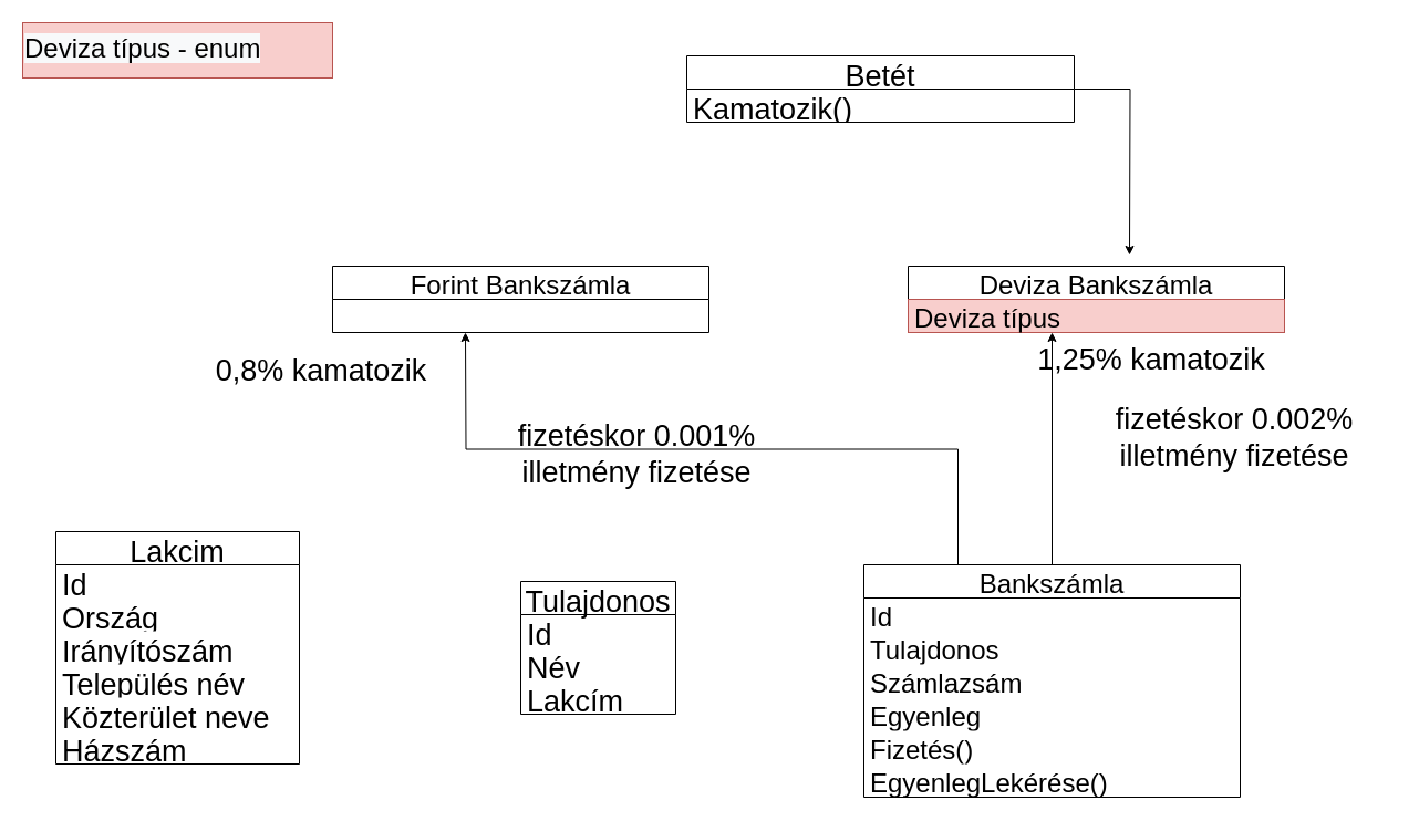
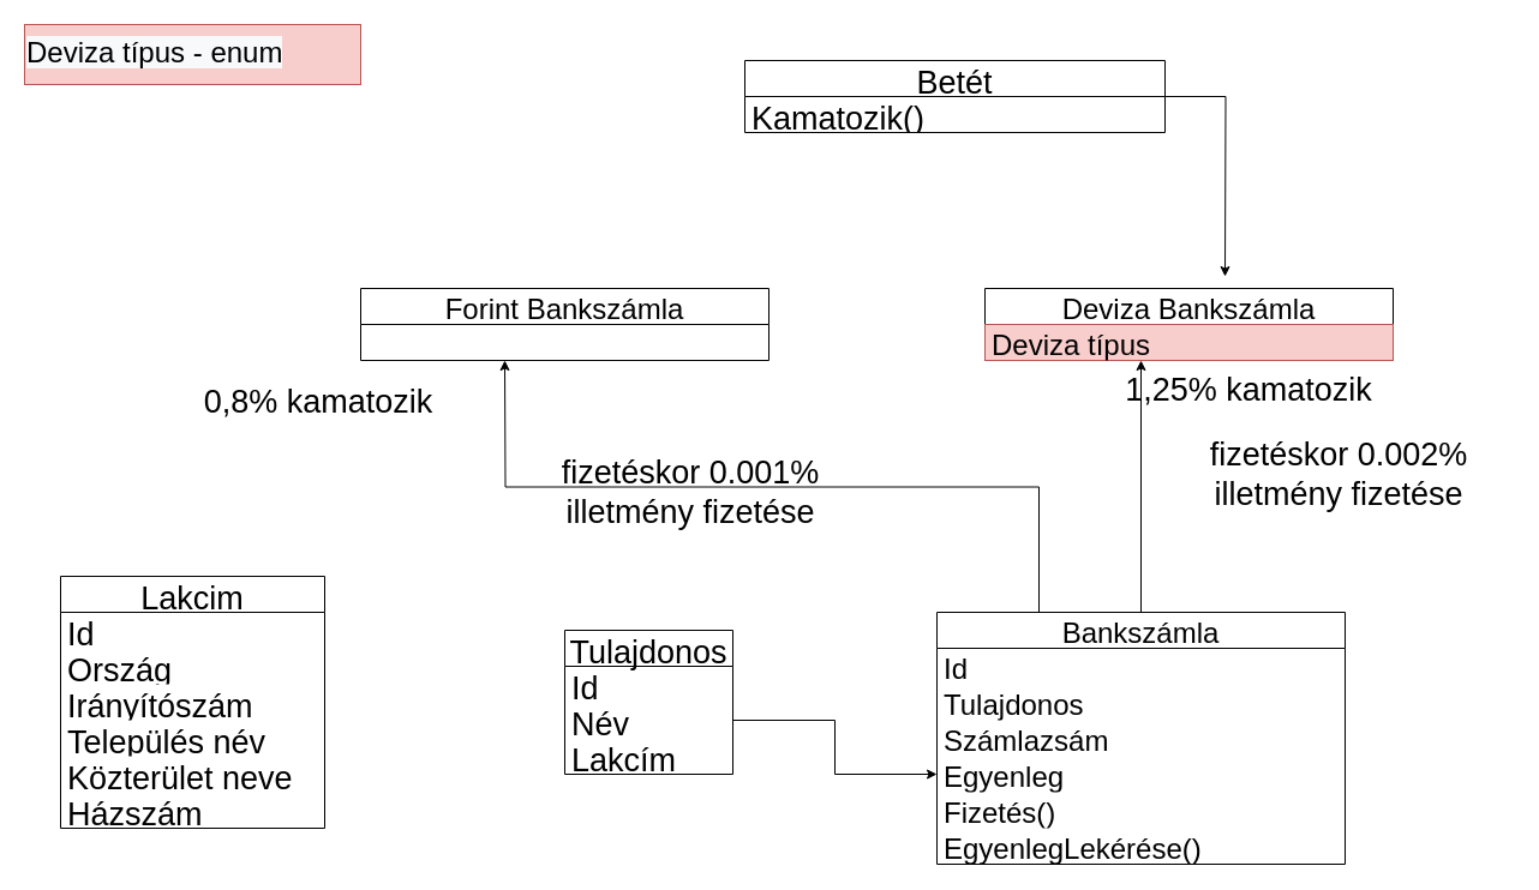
  <mxCell id="0" />
  <mxCell id="1" parent="0" />
  <mxCell id="2" style="edgeStyle=orthogonalEdgeStyle;rounded=0;orthogonalLoop=1;jettySize=auto;html=1;fontSize=27;" edge="1" parent="1" source="4"><mxGeometry relative="1" as="geometry"><mxPoint x="950" y="300" as="targetPoint" /></mxGeometry></mxCell>
  <mxCell id="3" style="edgeStyle=orthogonalEdgeStyle;rounded=0;orthogonalLoop=1;jettySize=auto;html=1;exitX=0.25;exitY=0;exitDx=0;exitDy=0;fontSize=27;" edge="1" parent="1" source="4"><mxGeometry relative="1" as="geometry"><mxPoint x="420" y="300" as="targetPoint" /></mxGeometry></mxCell>
  <mxCell id="4" value="Bankszámla" style="swimlane;fontStyle=0;childLayout=stackLayout;horizontal=1;startSize=30;horizontalStack=0;resizeParent=1;resizeParentMax=0;resizeLast=0;collapsible=1;marginBottom=0;fontSize=24;" vertex="1" parent="1"><mxGeometry x="780" y="510" width="340" height="210" as="geometry" /></mxCell>
  <mxCell id="5" value="Id" style="text;strokeColor=none;fillColor=none;align=left;verticalAlign=middle;spacingLeft=4;spacingRight=4;overflow=hidden;points=[[0,0.5],[1,0.5]];portConstraint=eastwest;rotatable=0;fontSize=24;" vertex="1" parent="4"><mxGeometry y="30" width="340" height="30" as="geometry" /></mxCell>
  <mxCell id="6" value="Tulajdonos" style="text;strokeColor=none;fillColor=none;align=left;verticalAlign=middle;spacingLeft=4;spacingRight=4;overflow=hidden;points=[[0,0.5],[1,0.5]];portConstraint=eastwest;rotatable=0;fontSize=24;" vertex="1" parent="4"><mxGeometry y="60" width="340" height="30" as="geometry" /></mxCell>
  <mxCell id="7" value="Számlazsám" style="text;strokeColor=none;fillColor=none;align=left;verticalAlign=middle;spacingLeft=4;spacingRight=4;overflow=hidden;points=[[0,0.5],[1,0.5]];portConstraint=eastwest;rotatable=0;fontSize=24;" vertex="1" parent="4"><mxGeometry y="90" width="340" height="30" as="geometry" /></mxCell>
  <mxCell id="8" value="Egyenleg" style="text;strokeColor=none;fillColor=none;align=left;verticalAlign=middle;spacingLeft=4;spacingRight=4;overflow=hidden;points=[[0,0.5],[1,0.5]];portConstraint=eastwest;rotatable=0;fontSize=24;" vertex="1" parent="4"><mxGeometry y="120" width="340" height="30" as="geometry" /></mxCell>
  <mxCell id="9" value="Fizetés()" style="text;strokeColor=none;fillColor=none;align=left;verticalAlign=middle;spacingLeft=4;spacingRight=4;overflow=hidden;points=[[0,0.5],[1,0.5]];portConstraint=eastwest;rotatable=0;fontSize=24;" vertex="1" parent="4"><mxGeometry y="150" width="340" height="30" as="geometry" /></mxCell>
  <mxCell id="10" value="EgyenlegLekérése()" style="text;strokeColor=none;fillColor=none;align=left;verticalAlign=middle;spacingLeft=4;spacingRight=4;overflow=hidden;points=[[0,0.5],[1,0.5]];portConstraint=eastwest;rotatable=0;fontSize=24;" vertex="1" parent="4"><mxGeometry y="180" width="340" height="30" as="geometry" /></mxCell>
  <mxCell id="11" value="Tulajdonos" style="swimlane;fontStyle=0;childLayout=stackLayout;horizontal=1;startSize=30;horizontalStack=0;resizeParent=1;resizeParentMax=0;resizeLast=0;collapsible=1;marginBottom=0;fontSize=27;" vertex="1" parent="1"><mxGeometry x="470" y="525" width="140" height="120" as="geometry" /></mxCell>
  <mxCell id="12" value="Id" style="text;strokeColor=none;fillColor=none;align=left;verticalAlign=middle;spacingLeft=4;spacingRight=4;overflow=hidden;points=[[0,0.5],[1,0.5]];portConstraint=eastwest;rotatable=0;fontSize=27;" vertex="1" parent="11"><mxGeometry y="30" width="140" height="30" as="geometry" /></mxCell>
  <mxCell id="13" value="Név" style="text;strokeColor=none;fillColor=none;align=left;verticalAlign=middle;spacingLeft=4;spacingRight=4;overflow=hidden;points=[[0,0.5],[1,0.5]];portConstraint=eastwest;rotatable=0;fontSize=27;" vertex="1" parent="11"><mxGeometry y="60" width="140" height="30" as="geometry" /></mxCell>
  <mxCell id="14" value="Lakcím" style="text;strokeColor=none;fillColor=none;align=left;verticalAlign=middle;spacingLeft=4;spacingRight=4;overflow=hidden;points=[[0,0.5],[1,0.5]];portConstraint=eastwest;rotatable=0;fontSize=27;" vertex="1" parent="11"><mxGeometry y="90" width="140" height="30" as="geometry" /></mxCell>
  <mxCell id="15" value="Lakcim" style="swimlane;fontStyle=0;childLayout=stackLayout;horizontal=1;startSize=30;horizontalStack=0;resizeParent=1;resizeParentMax=0;resizeLast=0;collapsible=1;marginBottom=0;fontSize=27;" vertex="1" parent="1"><mxGeometry x="50" y="480" width="220" height="210" as="geometry" /></mxCell>
  <mxCell id="16" value="Id" style="text;strokeColor=none;fillColor=none;align=left;verticalAlign=middle;spacingLeft=4;spacingRight=4;overflow=hidden;points=[[0,0.5],[1,0.5]];portConstraint=eastwest;rotatable=0;fontSize=27;" vertex="1" parent="15"><mxGeometry y="30" width="220" height="30" as="geometry" /></mxCell>
  <mxCell id="17" value="Ország" style="text;strokeColor=none;fillColor=none;align=left;verticalAlign=middle;spacingLeft=4;spacingRight=4;overflow=hidden;points=[[0,0.5],[1,0.5]];portConstraint=eastwest;rotatable=0;fontSize=27;" vertex="1" parent="15"><mxGeometry y="60" width="220" height="30" as="geometry" /></mxCell>
  <mxCell id="18" value="Irányítószám" style="text;strokeColor=none;fillColor=none;align=left;verticalAlign=middle;spacingLeft=4;spacingRight=4;overflow=hidden;points=[[0,0.5],[1,0.5]];portConstraint=eastwest;rotatable=0;fontSize=27;" vertex="1" parent="15"><mxGeometry y="90" width="220" height="30" as="geometry" /></mxCell>
  <mxCell id="19" value="Település név" style="text;strokeColor=none;fillColor=none;align=left;verticalAlign=middle;spacingLeft=4;spacingRight=4;overflow=hidden;points=[[0,0.5],[1,0.5]];portConstraint=eastwest;rotatable=0;fontSize=27;" vertex="1" parent="15"><mxGeometry y="120" width="220" height="30" as="geometry" /></mxCell>
  <mxCell id="20" value="Közterület neve" style="text;strokeColor=none;fillColor=none;align=left;verticalAlign=middle;spacingLeft=4;spacingRight=4;overflow=hidden;points=[[0,0.5],[1,0.5]];portConstraint=eastwest;rotatable=0;fontSize=27;" vertex="1" parent="15"><mxGeometry y="150" width="220" height="30" as="geometry" /></mxCell>
  <mxCell id="21" value="Házszám" style="text;strokeColor=none;fillColor=none;align=left;verticalAlign=middle;spacingLeft=4;spacingRight=4;overflow=hidden;points=[[0,0.5],[1,0.5]];portConstraint=eastwest;rotatable=0;fontSize=27;" vertex="1" parent="15"><mxGeometry y="180" width="220" height="30" as="geometry" /></mxCell>
  <mxCell id="22" value="Forint Bankszámla" style="swimlane;fontStyle=0;childLayout=stackLayout;horizontal=1;startSize=30;horizontalStack=0;resizeParent=1;resizeParentMax=0;resizeLast=0;collapsible=1;marginBottom=0;fontSize=24;" vertex="1" parent="1"><mxGeometry x="300" y="240" width="340" height="60" as="geometry" /></mxCell>
  <mxCell id="23" value="Deviza Bankszámla" style="swimlane;fontStyle=0;childLayout=stackLayout;horizontal=1;startSize=30;horizontalStack=0;resizeParent=1;resizeParentMax=0;resizeLast=0;collapsible=1;marginBottom=0;fontSize=24;" vertex="1" parent="1"><mxGeometry x="820" y="240" width="340" height="60" as="geometry" /></mxCell>
  <mxCell id="24" value="Deviza típus " style="text;strokeColor=#b85450;fillColor=#f8cecc;align=left;verticalAlign=middle;spacingLeft=4;spacingRight=4;overflow=hidden;points=[[0,0.5],[1,0.5]];portConstraint=eastwest;rotatable=0;fontSize=24;" vertex="1" parent="23"><mxGeometry y="30" width="340" height="30" as="geometry" /></mxCell>
  <mxCell id="25" style="edgeStyle=orthogonalEdgeStyle;rounded=0;orthogonalLoop=1;jettySize=auto;html=1;fontSize=27;" edge="1" parent="1" source="26"><mxGeometry relative="1" as="geometry"><mxPoint x="1020" y="230" as="targetPoint" /></mxGeometry></mxCell>
  <mxCell id="26" value="Betét" style="swimlane;fontStyle=0;childLayout=stackLayout;horizontal=1;startSize=30;horizontalStack=0;resizeParent=1;resizeParentMax=0;resizeLast=0;collapsible=1;marginBottom=0;fontSize=27;" vertex="1" parent="1"><mxGeometry x="620" y="50" width="350" height="60" as="geometry" /></mxCell>
  <mxCell id="27" value="Kamatozik()" style="text;strokeColor=none;fillColor=none;align=left;verticalAlign=middle;spacingLeft=4;spacingRight=4;overflow=hidden;points=[[0,0.5],[1,0.5]];portConstraint=eastwest;rotatable=0;fontSize=27;" vertex="1" parent="26"><mxGeometry y="30" width="350" height="30" as="geometry" /></mxCell>
  <mxCell id="28" value="&lt;span style=&quot;color: rgb(0 , 0 , 0) ; font-family: &amp;#34;helvetica&amp;#34; ; font-size: 24px ; font-style: normal ; font-weight: 400 ; letter-spacing: normal ; text-align: left ; text-indent: 0px ; text-transform: none ; word-spacing: 0px ; background-color: rgb(248 , 249 , 250) ; display: inline ; float: none&quot;&gt;Deviza típus - enum&lt;/span&gt;" style="text;whiteSpace=wrap;html=1;fontSize=27;fillColor=#f8cecc;strokeColor=#b85450;" vertex="1" parent="1"><mxGeometry x="20" y="20" width="280" height="50" as="geometry" /></mxCell>
- <mxCell id="30" value="0,8% kamatozik" style="text;html=1;strokeColor=none;fillColor=none;align=center;verticalAlign=middle;whiteSpace=wrap;rounded=0;fontSize=27;" vertex="1" parent="1"><mxGeometry x="180" y="320" width="220" height="30" as="geometry" /></mxCell>
+ <mxCell id="29" style="edgeStyle=orthogonalEdgeStyle;rounded=0;orthogonalLoop=1;jettySize=auto;html=1;entryX=0;entryY=0.5;entryDx=0;entryDy=0;fontSize=27;" edge="1" parent="1" source="13" target="8"><mxGeometry relative="1" as="geometry" /></mxCell>
+ <mxCell id="30" value="0,8% kamatozik" style="text;html=1;strokeColor=none;fillColor=none;align=center;verticalAlign=middle;whiteSpace=wrap;rounded=0;fontSize=27;" vertex="1" parent="1"><mxGeometry x="155" y="320" width="220" height="30" as="geometry" /></mxCell>
  <mxCell id="31" value="1,25% kamatozik" style="text;html=1;strokeColor=none;fillColor=none;align=center;verticalAlign=middle;whiteSpace=wrap;rounded=0;fontSize=27;" vertex="1" parent="1"><mxGeometry x="930" y="310" width="220" height="30" as="geometry" /></mxCell>
  <mxCell id="32" value="fizetéskor 0.001% illetmény fizetése" style="text;html=1;strokeColor=none;fillColor=none;align=center;verticalAlign=middle;whiteSpace=wrap;rounded=0;fontSize=27;" vertex="1" parent="1"><mxGeometry x="460" y="395" width="230" height="30" as="geometry" /></mxCell>
  <mxCell id="33" value="fizetéskor 0.002% illetmény fizetése" style="text;html=1;strokeColor=none;fillColor=none;align=center;verticalAlign=middle;whiteSpace=wrap;rounded=0;fontSize=27;" vertex="1" parent="1"><mxGeometry x="970" y="380" width="290" height="30" as="geometry" /></mxCell>
